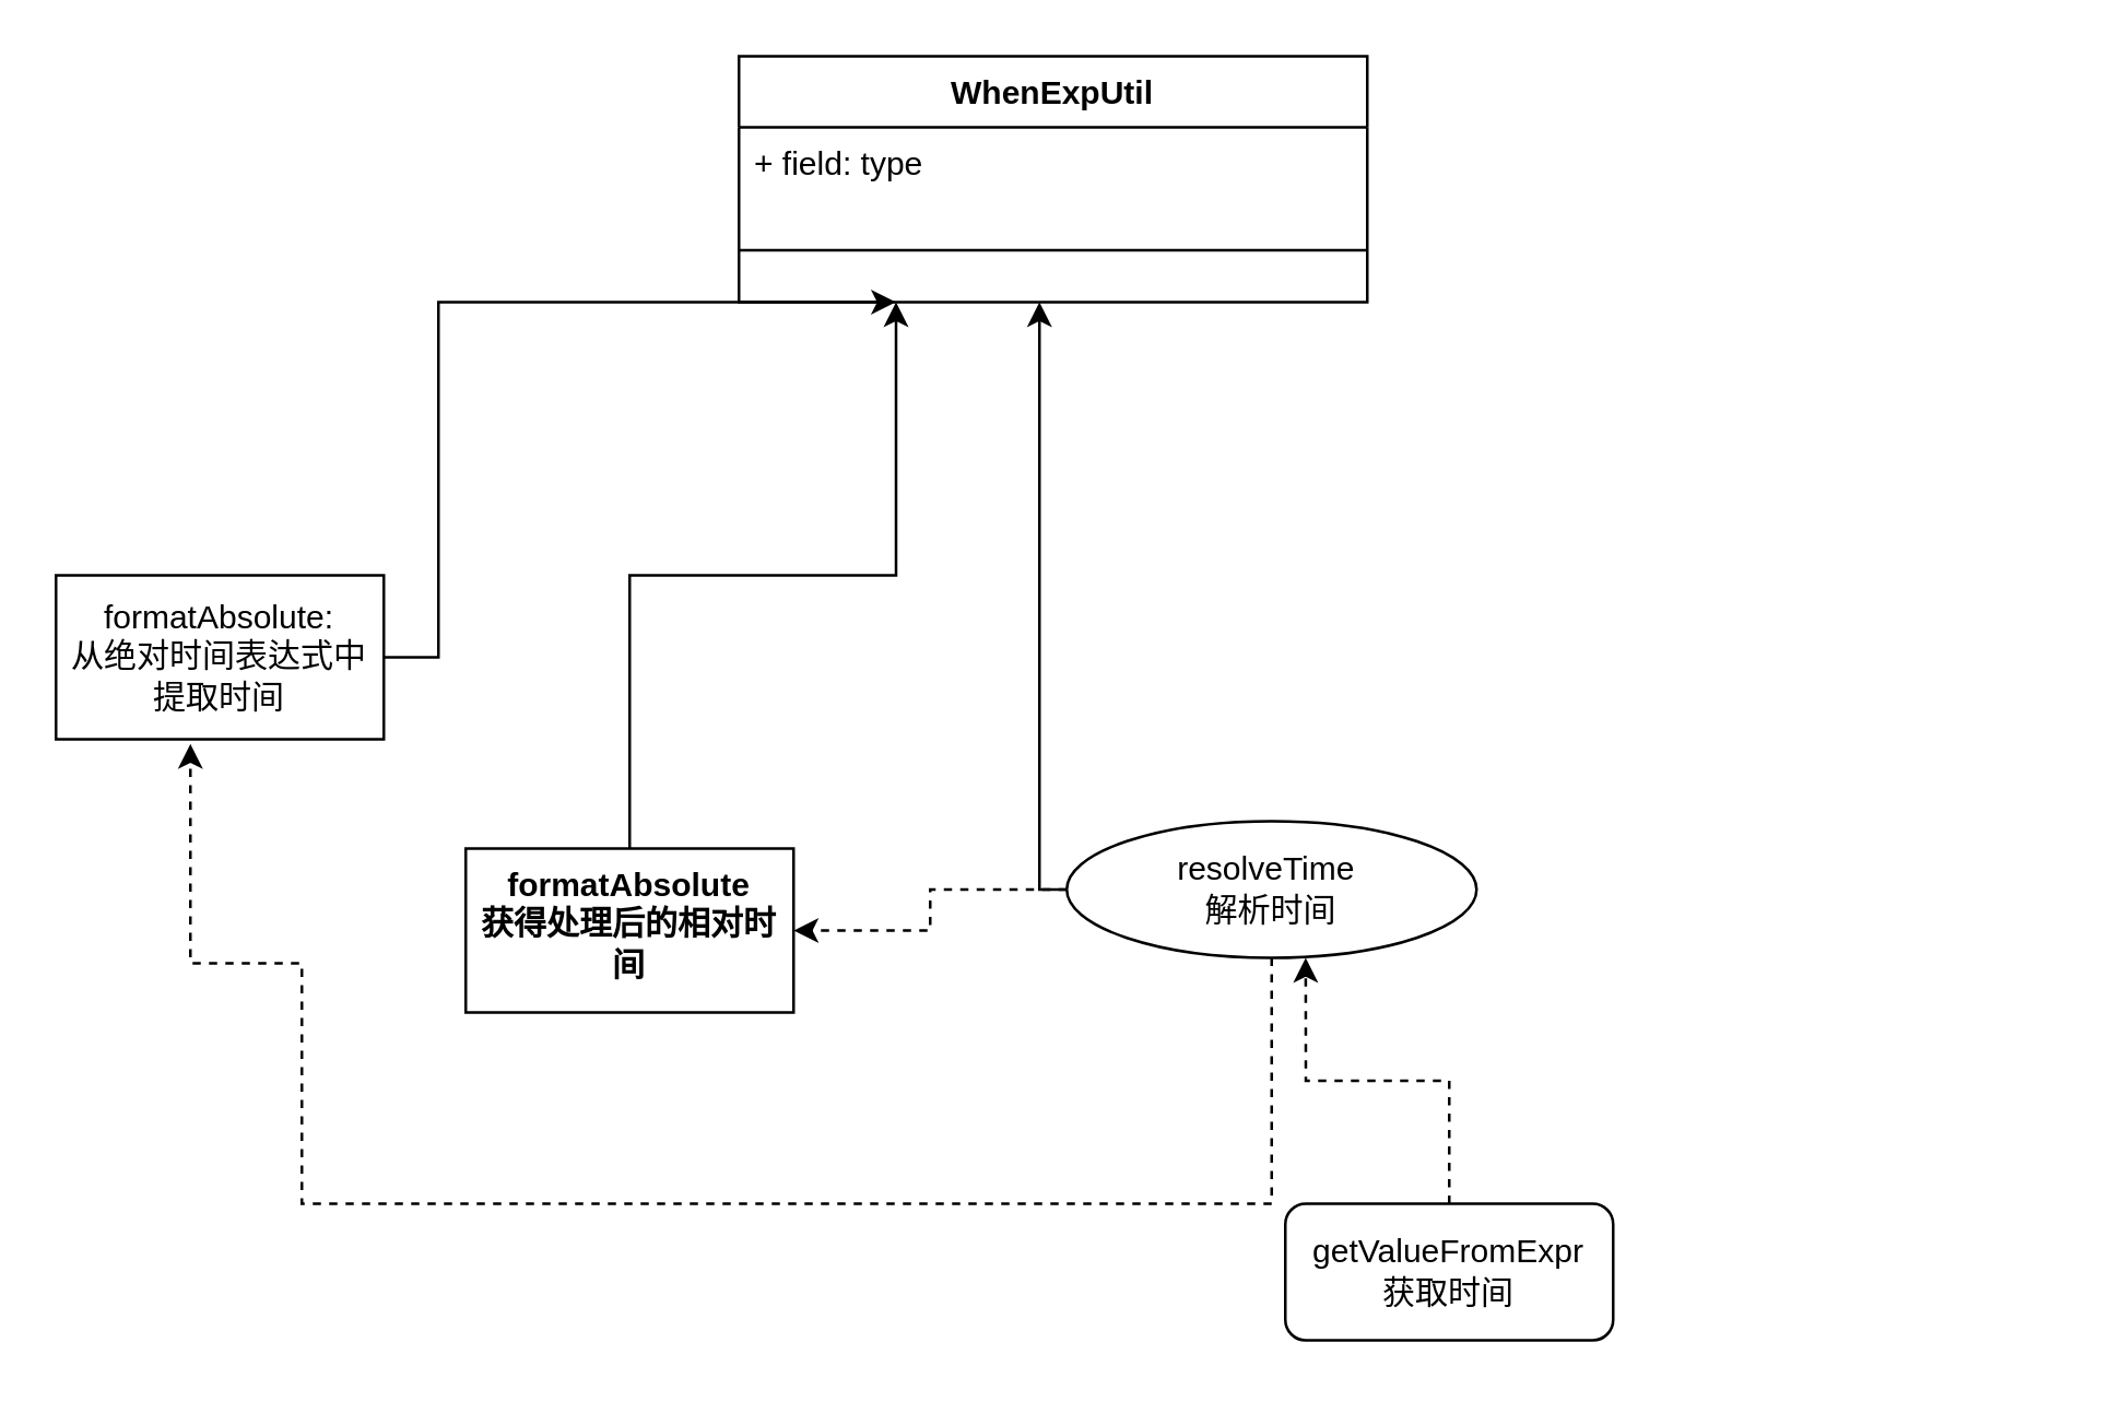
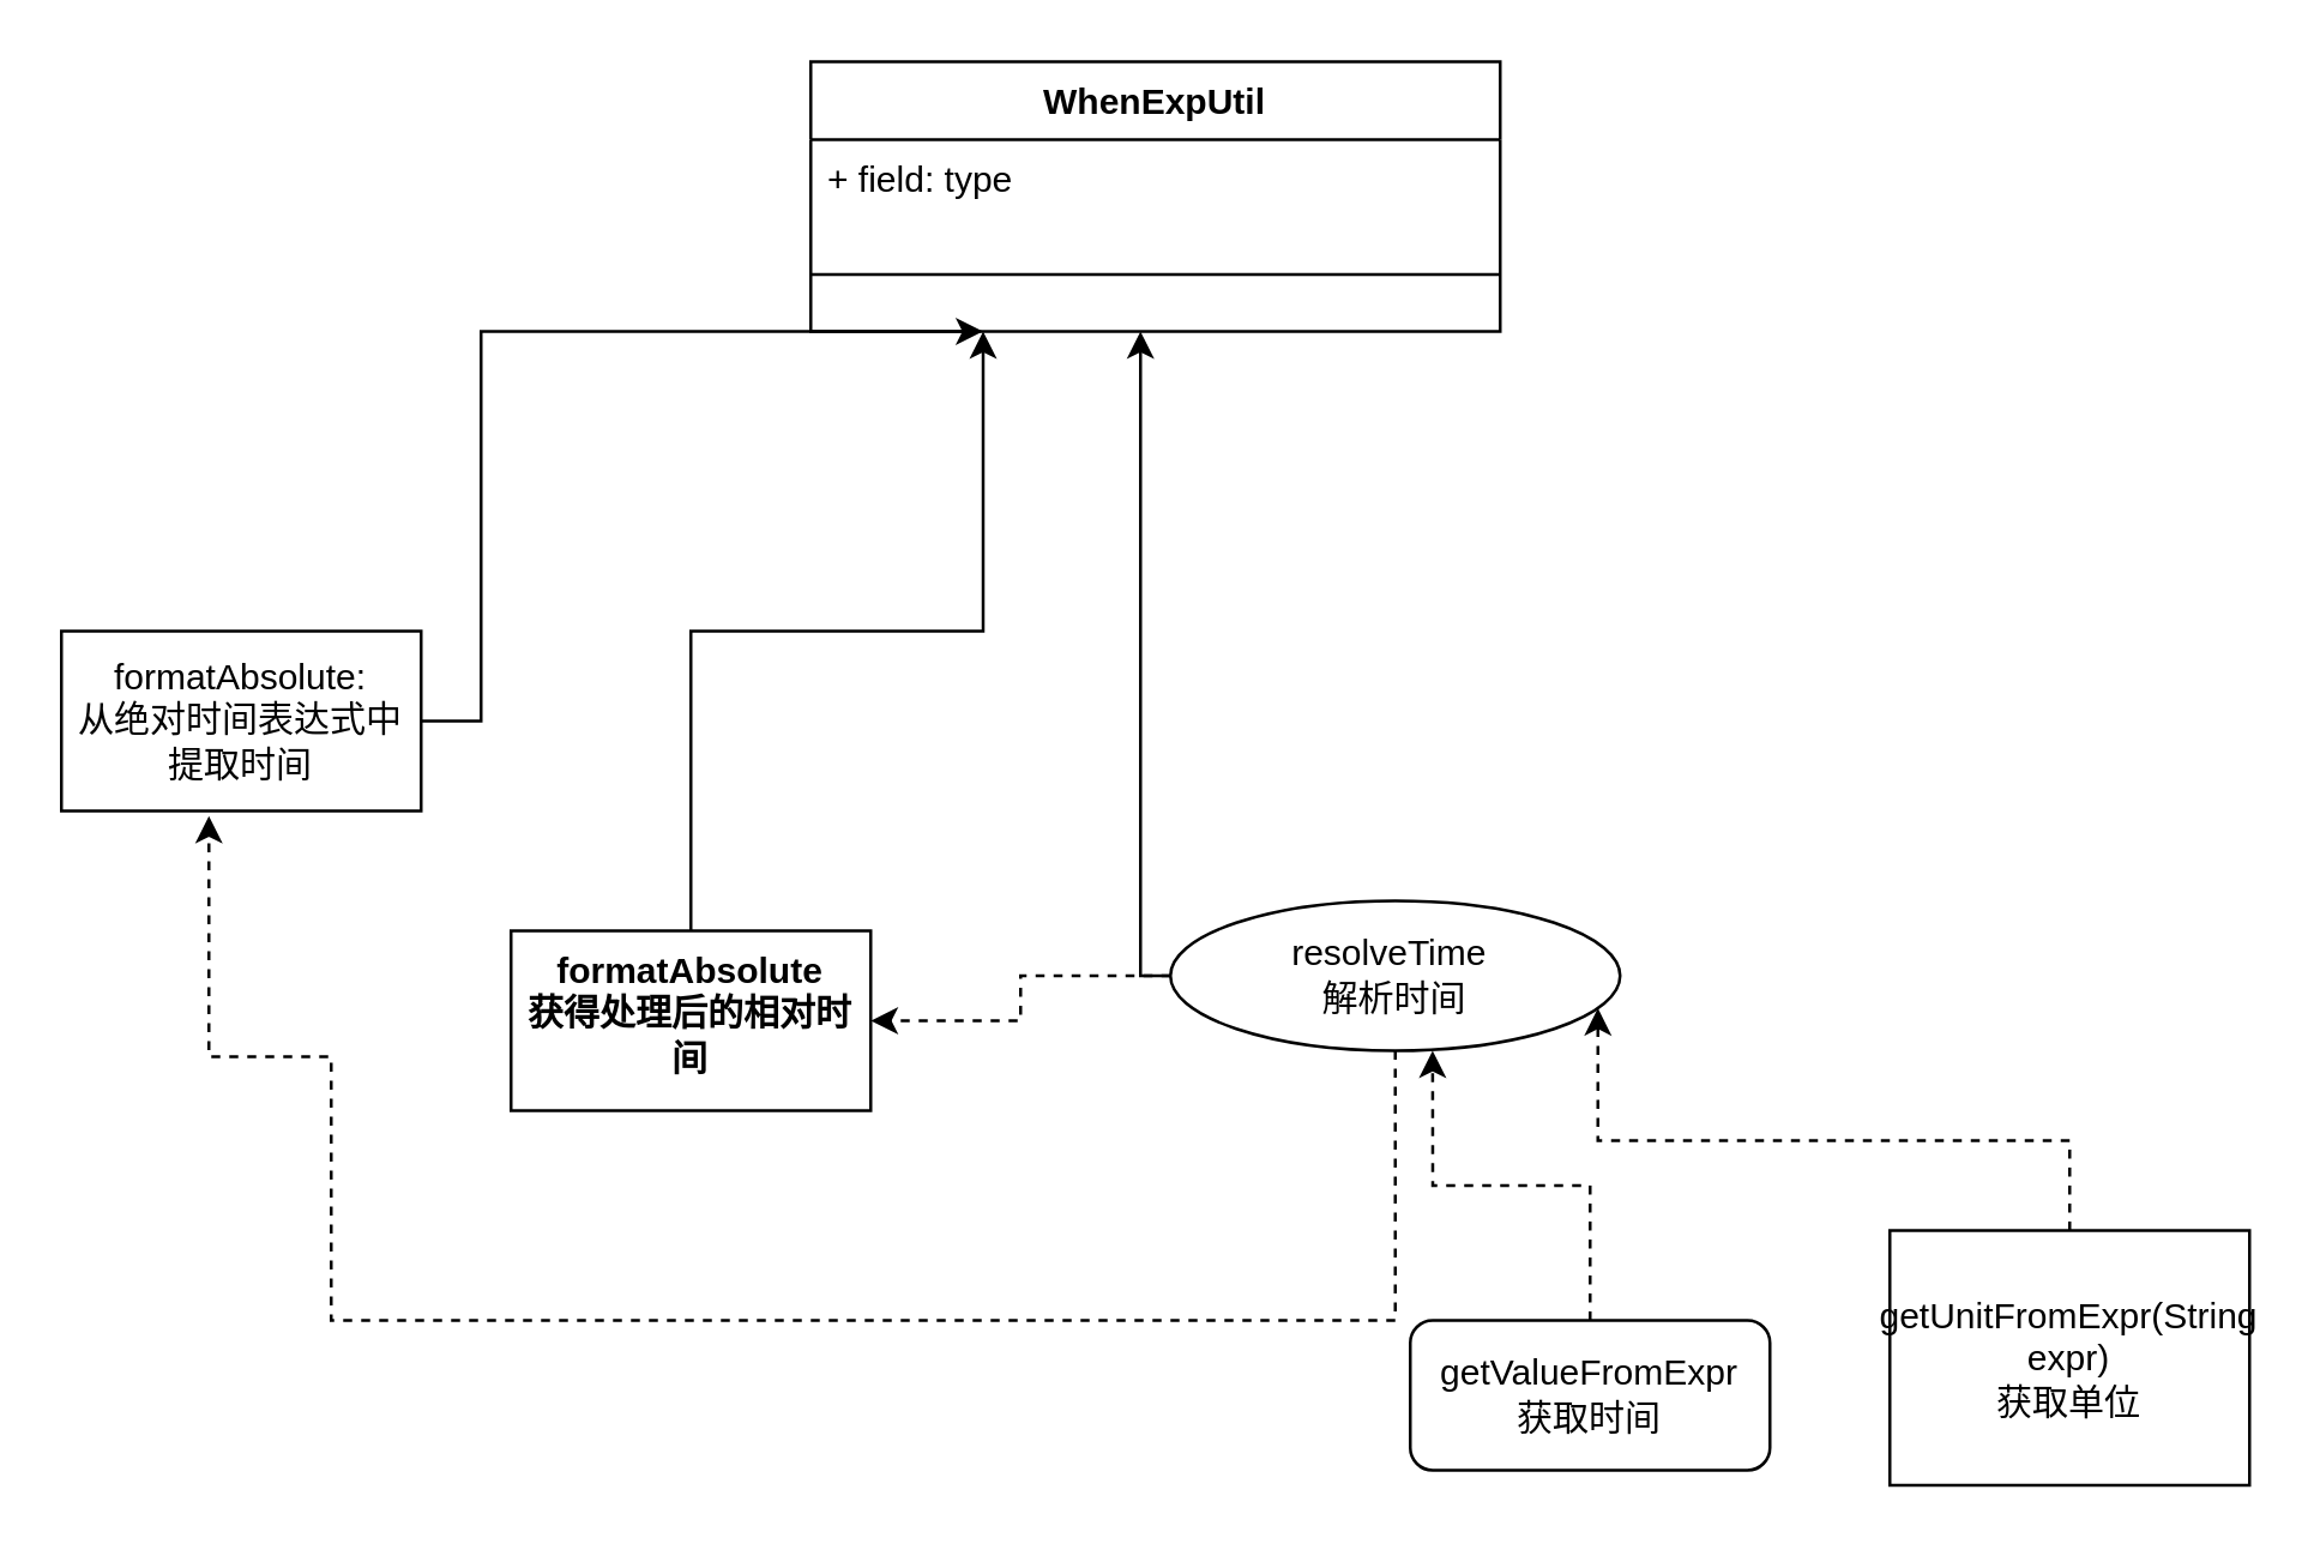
  <mxCell id="0" />
  <mxCell id="1" parent="0" />
  <mxCell id="2" value="WhenExpUtil&#10;" style="swimlane;fontStyle=1;align=center;verticalAlign=top;childLayout=stackLayout;horizontal=1;startSize=26;horizontalStack=0;resizeParent=1;resizeParentMax=0;resizeLast=0;collapsible=1;marginBottom=0;" vertex="1" parent="1"><mxGeometry x="270" y="20" width="230" height="90" as="geometry" /></mxCell>
  <mxCell id="3" value="+ field: type" style="text;strokeColor=none;fillColor=none;align=left;verticalAlign=top;spacingLeft=4;spacingRight=4;overflow=hidden;rotatable=0;points=[[0,0.5],[1,0.5]];portConstraint=eastwest;" vertex="1" parent="2"><mxGeometry y="26" width="230" height="26" as="geometry" /></mxCell>
  <mxCell id="4" value="" style="line;strokeWidth=1;fillColor=none;align=left;verticalAlign=middle;spacingTop=-1;spacingLeft=3;spacingRight=3;rotatable=0;labelPosition=right;points=[];portConstraint=eastwest;strokeColor=inherit;" vertex="1" parent="2"><mxGeometry y="52" width="230" height="38" as="geometry" /></mxCell>
  <mxCell id="5" style="edgeStyle=orthogonalEdgeStyle;rounded=0;orthogonalLoop=1;jettySize=auto;html=1;entryX=0.25;entryY=1;entryDx=0;entryDy=0;" edge="1" parent="1" source="6" target="2"><mxGeometry relative="1" as="geometry"><Array as="points"><mxPoint x="160" y="110" /></Array></mxGeometry></mxCell>
  <mxCell id="6" value="formatAbsolute:&lt;br&gt;从绝对时间表达式中提取时间" style="rounded=0;whiteSpace=wrap;html=1;" vertex="1" parent="1"><mxGeometry x="20" y="210" width="120" height="60" as="geometry" /></mxCell>
  <mxCell id="7" style="edgeStyle=orthogonalEdgeStyle;rounded=0;orthogonalLoop=1;jettySize=auto;html=1;entryX=0.25;entryY=1;entryDx=0;entryDy=0;" edge="1" parent="1" source="8" target="2"><mxGeometry relative="1" as="geometry" /></mxCell>
  <mxCell id="8" value="formatAbsolute&lt;br&gt;获得处理后的相对时间&lt;br&gt;" style="whiteSpace=wrap;html=1;verticalAlign=top;fontStyle=1;startSize=26;" vertex="1" parent="1"><mxGeometry x="170" y="310" width="120" height="60" as="geometry" /></mxCell>
  <mxCell id="9" style="edgeStyle=orthogonalEdgeStyle;rounded=0;orthogonalLoop=1;jettySize=auto;html=1;" edge="1" parent="1" source="12"><mxGeometry relative="1" as="geometry"><mxPoint x="380" y="110" as="targetPoint" /><Array as="points"><mxPoint x="380" y="250" /><mxPoint x="380" y="250" /></Array></mxGeometry></mxCell>
  <mxCell id="10" style="edgeStyle=orthogonalEdgeStyle;rounded=0;orthogonalLoop=1;jettySize=auto;html=1;entryX=1;entryY=0.5;entryDx=0;entryDy=0;dashed=1;" edge="1" parent="1" source="12" target="8"><mxGeometry relative="1" as="geometry" /></mxCell>
  <mxCell id="11" style="edgeStyle=orthogonalEdgeStyle;rounded=0;orthogonalLoop=1;jettySize=auto;html=1;exitX=0.5;exitY=1;exitDx=0;exitDy=0;dashed=1;entryX=0.41;entryY=1.028;entryDx=0;entryDy=0;entryPerimeter=0;" edge="1" parent="1" source="12" target="6"><mxGeometry relative="1" as="geometry"><mxPoint x="220" y="500" as="targetPoint" /><Array as="points"><mxPoint x="465" y="440" /><mxPoint x="110" y="440" /><mxPoint x="110" y="352" /></Array></mxGeometry></mxCell>
  <mxCell id="12" value="resolveTime&amp;nbsp;&lt;br&gt;解析时间" style="ellipse;whiteSpace=wrap;html=1;" vertex="1" parent="1"><mxGeometry x="390" y="300" width="150" height="50" as="geometry" /></mxCell>
  <mxCell id="13" style="edgeStyle=orthogonalEdgeStyle;rounded=0;orthogonalLoop=1;jettySize=auto;html=1;entryX=0.583;entryY=1;entryDx=0;entryDy=0;entryPerimeter=0;dashed=1;" edge="1" parent="1" source="14" target="12"><mxGeometry relative="1" as="geometry" /></mxCell>
  <mxCell id="14" value="getValueFromExpr&lt;br&gt;获取时间&lt;br&gt;" style="whiteSpace=wrap;html=1;rounded=1;" vertex="1" parent="1"><mxGeometry x="470" y="440" width="120" height="50" as="geometry" /></mxCell>
+ <mxCell id="15" style="edgeStyle=orthogonalEdgeStyle;rounded=0;orthogonalLoop=1;jettySize=auto;html=1;exitX=0.5;exitY=0;exitDx=0;exitDy=0;entryX=1;entryY=0.75;entryDx=0;entryDy=0;dashed=1;" edge="1" parent="1" source="16" target="12"><mxGeometry relative="1" as="geometry" /></mxCell>
+ <mxCell id="16" value="getUnitFromExpr(String expr)&lt;br&gt;获取单位" style="whiteSpace=wrap;html=1;" vertex="1" parent="1"><mxGeometry x="630" y="410" width="120" height="85" as="geometry" /></mxCell>
